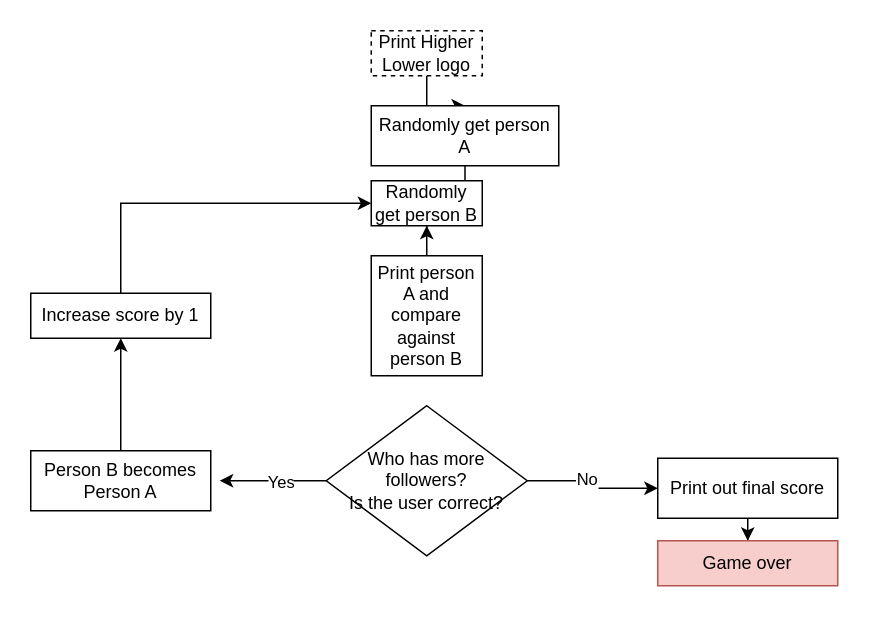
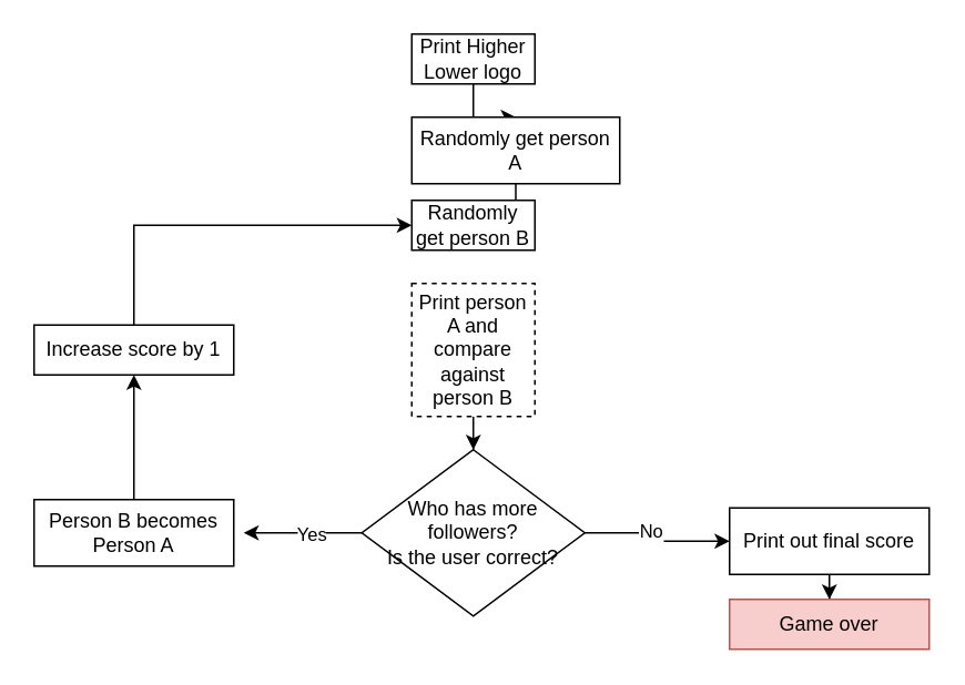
  <mxCell id="0" />
  <mxCell id="1" parent="0" />
  <mxCell id="2" value="" style="edgeStyle=orthogonalEdgeStyle;rounded=0;orthogonalLoop=1;jettySize=auto;html=1;" edge="1" parent="1" source="3" target="5"><mxGeometry relative="1" as="geometry" /></mxCell>
- <mxCell id="3" value="Print Higher Lower logo" style="rounded=0;whiteSpace=wrap;html=1;dashed=1;" vertex="1" parent="1"><mxGeometry x="247" y="20" width="74" height="30" as="geometry" /></mxCell>
+ <mxCell id="3" value="Print Higher Lower logo" style="rounded=0;whiteSpace=wrap;html=1;" vertex="1" parent="1"><mxGeometry x="247" y="20" width="74" height="30" as="geometry" /></mxCell>
  <mxCell id="4" value="" style="edgeStyle=orthogonalEdgeStyle;rounded=0;orthogonalLoop=1;jettySize=auto;html=1;" edge="1" parent="1" source="5" target="6"><mxGeometry relative="1" as="geometry" /></mxCell>
  <mxCell id="5" value="Randomly get person A" style="rounded=0;whiteSpace=wrap;html=1;" vertex="1" parent="1"><mxGeometry x="247" y="70" width="125" height="40" as="geometry" /></mxCell>
  <mxCell id="6" value="Randomly get person B" style="rounded=0;whiteSpace=wrap;html=1;" vertex="1" parent="1"><mxGeometry x="247" y="120" width="74" height="30" as="geometry" /></mxCell>
- <mxCell id="7" value="" style="edgeStyle=orthogonalEdgeStyle;rounded=0;orthogonalLoop=1;jettySize=auto;html=1;" edge="1" parent="1" source="8" target="6"><mxGeometry relative="1" as="geometry" /></mxCell>
- <mxCell id="8" value="Print person A and compare against person B" style="rounded=0;whiteSpace=wrap;html=1;" vertex="1" parent="1"><mxGeometry x="247" y="170" width="74" height="80" as="geometry" /></mxCell>
+ <mxCell id="7" value="" style="edgeStyle=orthogonalEdgeStyle;rounded=0;orthogonalLoop=1;jettySize=auto;html=1;" edge="1" parent="1" source="8" target="13"><mxGeometry relative="1" as="geometry" /></mxCell>
+ <mxCell id="8" value="Print person A and compare against person B" style="rounded=0;whiteSpace=wrap;html=1;dashed=1;" vertex="1" parent="1"><mxGeometry x="247" y="170" width="74" height="80" as="geometry" /></mxCell>
  <mxCell id="9" value="" style="edgeStyle=orthogonalEdgeStyle;rounded=0;orthogonalLoop=1;jettySize=auto;html=1;" edge="1" parent="1" source="13"><mxGeometry relative="1" as="geometry"><mxPoint x="146" y="320" as="targetPoint" /></mxGeometry></mxCell>
  <mxCell id="10" value="Yes" style="edgeLabel;html=1;align=center;verticalAlign=middle;resizable=0;points=[];" vertex="1" connectable="0" parent="9"><mxGeometry x="-0.133" relative="1" as="geometry"><mxPoint as="offset" /></mxGeometry></mxCell>
  <mxCell id="11" value="" style="edgeStyle=orthogonalEdgeStyle;rounded=0;orthogonalLoop=1;jettySize=auto;html=1;" edge="1" parent="1" source="13" target="19"><mxGeometry relative="1" as="geometry" /></mxCell>
  <mxCell id="12" value="No" style="edgeLabel;html=1;align=center;verticalAlign=middle;resizable=0;points=[];" vertex="1" connectable="0" parent="11"><mxGeometry x="-0.149" y="2" relative="1" as="geometry"><mxPoint as="offset" /></mxGeometry></mxCell>
  <mxCell id="13" value="Who has more followers?&lt;div&gt;Is the user correct?&lt;/div&gt;" style="rhombus;whiteSpace=wrap;html=1;rounded=0;" vertex="1" parent="1"><mxGeometry x="217" y="270" width="134" height="100" as="geometry" /></mxCell>
  <mxCell id="14" style="edgeStyle=orthogonalEdgeStyle;rounded=0;orthogonalLoop=1;jettySize=auto;html=1;exitX=0.5;exitY=0;exitDx=0;exitDy=0;entryX=0.5;entryY=1;entryDx=0;entryDy=0;" edge="1" parent="1" source="15" target="17"><mxGeometry relative="1" as="geometry" /></mxCell>
  <mxCell id="15" value="Person B becomes Person A" style="rounded=0;whiteSpace=wrap;html=1;" vertex="1" parent="1"><mxGeometry x="20" y="300" width="120" height="40" as="geometry" /></mxCell>
  <mxCell id="16" style="edgeStyle=orthogonalEdgeStyle;rounded=0;orthogonalLoop=1;jettySize=auto;html=1;exitX=0.5;exitY=0;exitDx=0;exitDy=0;entryX=0;entryY=0.5;entryDx=0;entryDy=0;" edge="1" parent="1" source="17" target="6"><mxGeometry relative="1" as="geometry" /></mxCell>
  <mxCell id="17" value="Increase score by 1" style="rounded=0;whiteSpace=wrap;html=1;" vertex="1" parent="1"><mxGeometry x="20" y="195" width="120" height="30" as="geometry" /></mxCell>
  <mxCell id="18" value="" style="edgeStyle=orthogonalEdgeStyle;rounded=0;orthogonalLoop=1;jettySize=auto;html=1;" edge="1" parent="1" source="19" target="20"><mxGeometry relative="1" as="geometry" /></mxCell>
  <mxCell id="19" value="Print out final score" style="whiteSpace=wrap;html=1;rounded=0;" vertex="1" parent="1"><mxGeometry x="438" y="305" width="120" height="40" as="geometry" /></mxCell>
  <mxCell id="20" value="Game over" style="whiteSpace=wrap;html=1;rounded=0;fillColor=#f8cecc;strokeColor=#b85450;" vertex="1" parent="1"><mxGeometry x="438" y="360" width="120" height="30" as="geometry" /></mxCell>
